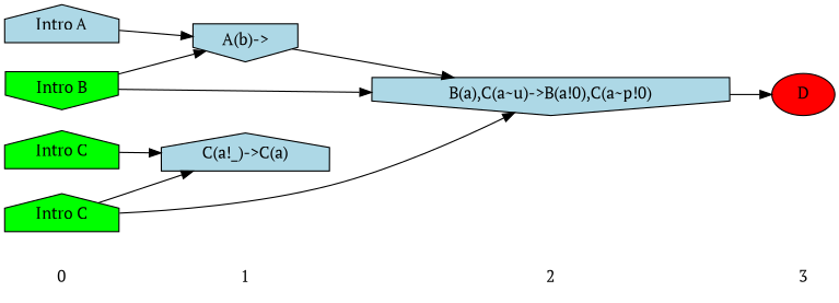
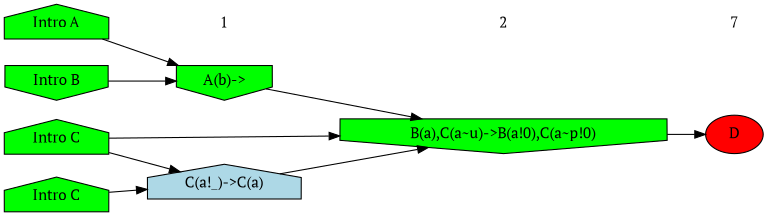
  digraph {
    fontname="PT Serif"
    rankdir=LR
    ranksep=.5
    node [fontname="PT Serif" shape=plaintext style=filled]
    edge [fontname="PT Serif"]
-   0 [style=""]
-   n2 [fillcolor=lightblue label="Intro A" shape=house]
+   n2 [fillcolor=green label="Intro A" shape=house]
    n3 [fillcolor=green label="Intro B" shape=invhouse]
    n4 [fillcolor=green label="Intro C" shape=house]
    n5 [fillcolor=green label="Intro C" shape=house]
    1 [style=""]
-   n7 [fillcolor=lightblue label="A(b)->" shape=invhouse]
+   n7 [fillcolor=green label="A(b)->" shape=invhouse]
    n8 [fillcolor=lightblue label="C(a!_)->C(a)" shape=house]
    2 [style=""]
-   n10 [fillcolor=lightblue label="B(a),C(a~u)->B(a!0),C(a~p!0)" shape=invhouse]
-   3 [style=""]
+   n10 [fillcolor=green label="B(a),C(a~u)->B(a!0),C(a~p!0)" shape=invhouse]
+   3 [label=7 style=""]
    n12 [fillcolor=red label=D shape=""]
    subgraph sub_1 {
      rank=same
-     0
      n2
      n3
      n4
      n5
    }
    subgraph sub_2 {
      rank=same
      1
      n7
      n8
    }
    subgraph sub_3 {
      rank=same
      2
      n10
    }
    subgraph sub_4 {
      rank=same
      3
      n12
    }
-   0 -> 1 [style=invis]
    n2 -> n7
    n3 -> n7
    n4 -> n8
    n4 -> n10
    n5 -> n8
    1 -> 2 [style=invis]
    n7 -> n10
-   n3 -> n10
+   n8 -> n10
    2 -> 3 [style=invis]
    n10 -> n12
  }
